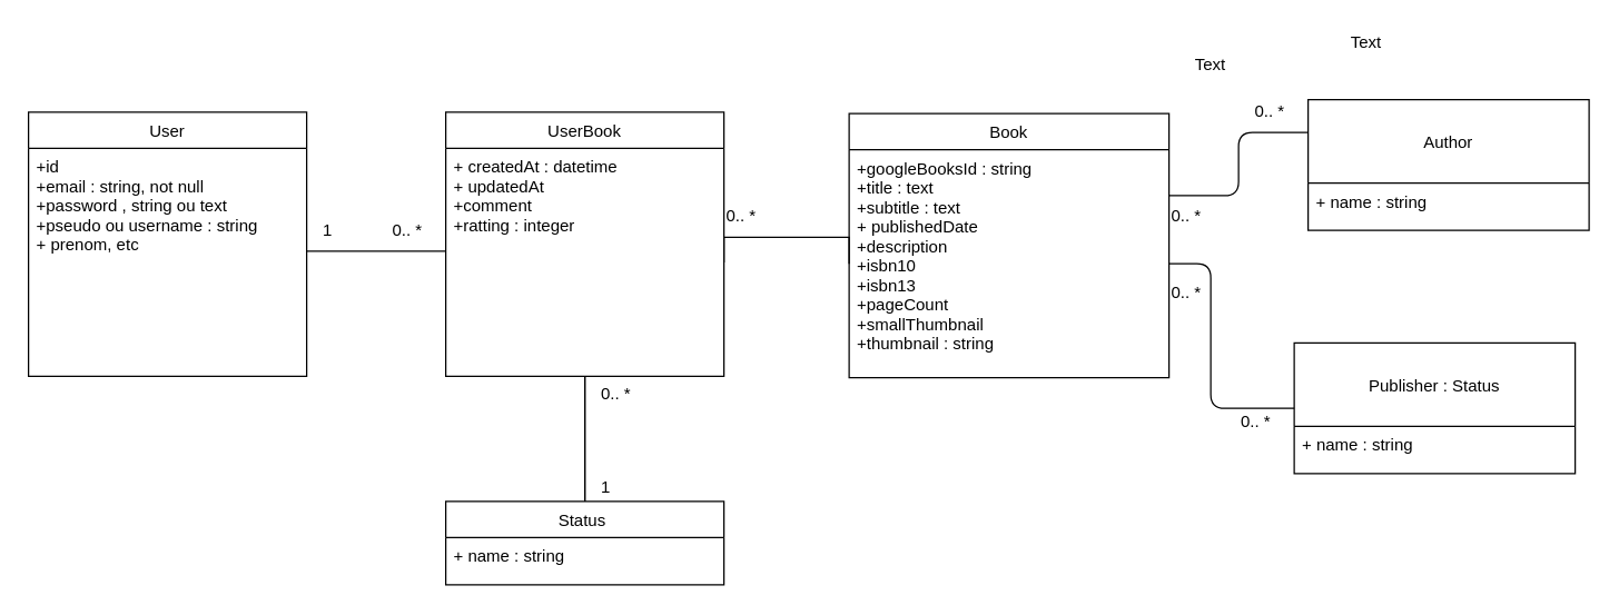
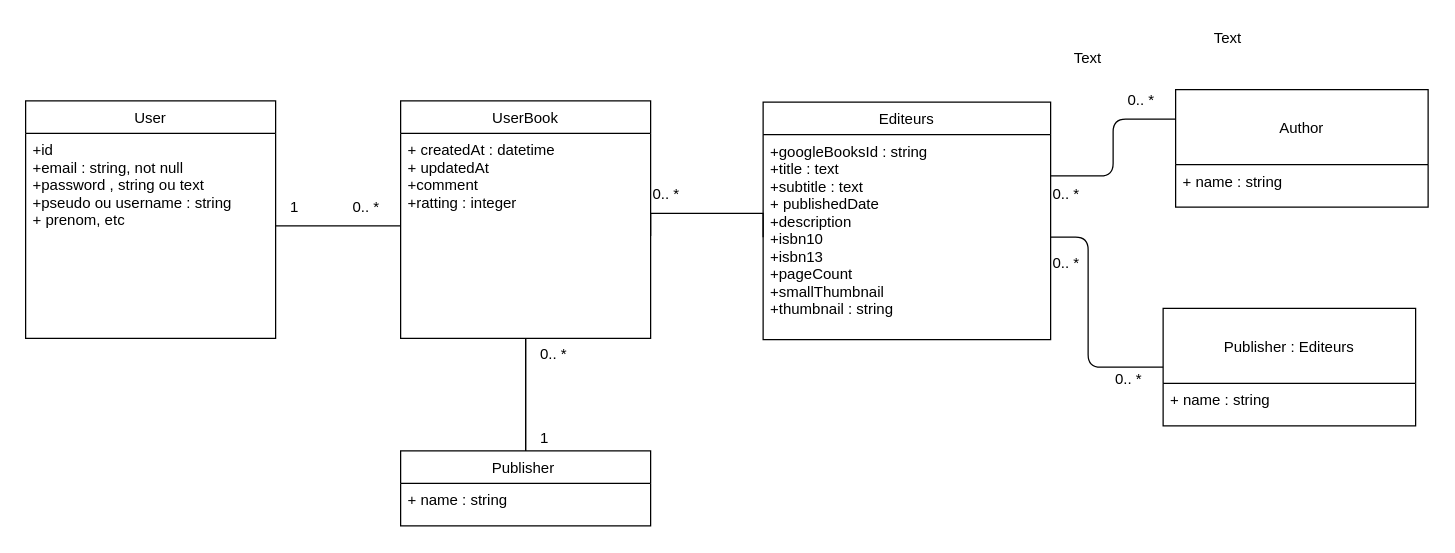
  <mxCell id="0" />
  <mxCell id="1" parent="0" />
  <mxCell id="2" value="User" style="swimlane;fontStyle=0;childLayout=stackLayout;horizontal=1;startSize=26;fillColor=none;horizontalStack=0;resizeParent=1;resizeParentMax=0;resizeLast=0;collapsible=1;marginBottom=0;" parent="1" vertex="1"><mxGeometry x="20" y="80" width="200" height="190" as="geometry" /></mxCell>
  <mxCell id="3" value="+id &#10;+email : string, not null&#10;+password , string ou text &#10;+pseudo ou username : string &#10;+ prenom, etc" style="text;strokeColor=none;fillColor=none;align=left;verticalAlign=top;spacingLeft=4;spacingRight=4;overflow=hidden;rotatable=0;points=[[0,0.5],[1,0.5]];portConstraint=eastwest;" parent="2" vertex="1"><mxGeometry y="26" width="200" height="164" as="geometry" /></mxCell>
  <mxCell id="4" value="UserBook" style="swimlane;fontStyle=0;childLayout=stackLayout;horizontal=1;startSize=26;fillColor=none;horizontalStack=0;resizeParent=1;resizeParentMax=0;resizeLast=0;collapsible=1;marginBottom=0;" parent="1" vertex="1"><mxGeometry x="320" y="80" width="200" height="190" as="geometry" /></mxCell>
  <mxCell id="5" value="+ createdAt : datetime &#10;+ updatedAt &#10;+comment &#10;+ratting : integer &#10;" style="text;strokeColor=none;fillColor=none;align=left;verticalAlign=top;spacingLeft=4;spacingRight=4;overflow=hidden;rotatable=0;points=[[0,0.5],[1,0.5]];portConstraint=eastwest;" parent="4" vertex="1"><mxGeometry y="26" width="200" height="164" as="geometry" /></mxCell>
- <mxCell id="6" value="Status " style="swimlane;fontStyle=0;childLayout=stackLayout;horizontal=1;startSize=26;fillColor=none;horizontalStack=0;resizeParent=1;resizeParentMax=0;resizeLast=0;collapsible=1;marginBottom=0;" parent="1" vertex="1"><mxGeometry x="320" y="360" width="200" height="60" as="geometry" /></mxCell>
+ <mxCell id="6" value="Publisher " style="swimlane;fontStyle=0;childLayout=stackLayout;horizontal=1;startSize=26;fillColor=none;horizontalStack=0;resizeParent=1;resizeParentMax=0;resizeLast=0;collapsible=1;marginBottom=0;" parent="1" vertex="1"><mxGeometry x="320" y="360" width="200" height="60" as="geometry" /></mxCell>
  <mxCell id="7" value="+ name : string " style="text;strokeColor=none;fillColor=none;align=left;verticalAlign=top;spacingLeft=4;spacingRight=4;overflow=hidden;rotatable=0;points=[[0,0.5],[1,0.5]];portConstraint=eastwest;" parent="6" vertex="1"><mxGeometry y="26" width="200" height="34" as="geometry" /></mxCell>
- <mxCell id="8" value="Book" style="swimlane;fontStyle=0;childLayout=stackLayout;horizontal=1;startSize=26;fillColor=none;horizontalStack=0;resizeParent=1;resizeParentMax=0;resizeLast=0;collapsible=1;marginBottom=0;" parent="1" vertex="1"><mxGeometry x="610" y="81" width="230" height="190" as="geometry" /></mxCell>
+ <mxCell id="8" value="Editeurs" style="swimlane;fontStyle=0;childLayout=stackLayout;horizontal=1;startSize=26;fillColor=none;horizontalStack=0;resizeParent=1;resizeParentMax=0;resizeLast=0;collapsible=1;marginBottom=0;" parent="1" vertex="1"><mxGeometry x="610" y="81" width="230" height="190" as="geometry" /></mxCell>
  <mxCell id="9" value="+googleBooksId : string  &#10;+title : text &#10;+subtitle : text &#10;+ publishedDate &#10;+description &#10;+isbn10&#10;+isbn13&#10;+pageCount&#10;+smallThumbnail&#10;+thumbnail : string " style="text;strokeColor=none;fillColor=none;align=left;verticalAlign=top;spacingLeft=4;spacingRight=4;overflow=hidden;rotatable=0;points=[[0,0.5],[1,0.5]];portConstraint=eastwest;" parent="8" vertex="1"><mxGeometry y="26" width="230" height="164" as="geometry" /></mxCell>
  <mxCell id="10" value="Author" style="swimlane;fontStyle=0;childLayout=stackLayout;horizontal=1;startSize=60;fillColor=none;horizontalStack=0;resizeParent=1;resizeParentMax=0;resizeLast=0;collapsible=1;marginBottom=0;" parent="1" vertex="1"><mxGeometry x="940" y="71" width="202" height="94" as="geometry" /></mxCell>
  <mxCell id="11" value="+ name : string " style="text;strokeColor=none;fillColor=none;align=left;verticalAlign=top;spacingLeft=4;spacingRight=4;overflow=hidden;rotatable=0;points=[[0,0.5],[1,0.5]];portConstraint=eastwest;" parent="10" vertex="1"><mxGeometry y="60" width="202" height="34" as="geometry" /></mxCell>
  <mxCell id="12" value="" style="endArrow=none;endFill=0;html=1;edgeStyle=orthogonalEdgeStyle;align=left;verticalAlign=top;" parent="1" edge="1"><mxGeometry x="-0.5" y="-30" relative="1" as="geometry"><mxPoint x="220" y="180" as="sourcePoint" /><mxPoint x="320" y="180" as="targetPoint" /><Array as="points"><mxPoint x="250" y="180" /><mxPoint x="250" y="180" /></Array><mxPoint as="offset" /></mxGeometry></mxCell>
  <mxCell id="13" value="" style="resizable=0;html=1;align=left;verticalAlign=bottom;labelBackgroundColor=#ffffff;fontSize=10;" parent="12" connectable="0" vertex="1"><mxGeometry x="-1" relative="1" as="geometry" /></mxCell>
  <mxCell id="14" value="1" style="text;html=1;resizable=0;points=[];autosize=1;align=left;verticalAlign=top;spacingTop=-4;" parent="1" vertex="1"><mxGeometry x="230" y="155" width="20" height="20" as="geometry" /></mxCell>
- <mxCell id="15" value="Publisher : Status" style="swimlane;fontStyle=0;childLayout=stackLayout;horizontal=1;startSize=60;fillColor=none;horizontalStack=0;resizeParent=1;resizeParentMax=0;resizeLast=0;collapsible=1;marginBottom=0;" parent="1" vertex="1"><mxGeometry x="930" y="246" width="202" height="94" as="geometry" /></mxCell>
+ <mxCell id="15" value="Publisher : Editeurs" style="swimlane;fontStyle=0;childLayout=stackLayout;horizontal=1;startSize=60;fillColor=none;horizontalStack=0;resizeParent=1;resizeParentMax=0;resizeLast=0;collapsible=1;marginBottom=0;" parent="1" vertex="1"><mxGeometry x="930" y="246" width="202" height="94" as="geometry" /></mxCell>
  <mxCell id="16" value="+ name : string " style="text;strokeColor=none;fillColor=none;align=left;verticalAlign=top;spacingLeft=4;spacingRight=4;overflow=hidden;rotatable=0;points=[[0,0.5],[1,0.5]];portConstraint=eastwest;" parent="15" vertex="1"><mxGeometry y="60" width="202" height="34" as="geometry" /></mxCell>
  <mxCell id="17" value="0.. *" style="text;html=1;resizable=0;points=[];autosize=1;align=left;verticalAlign=top;spacingTop=-4;" parent="1" vertex="1"><mxGeometry x="280" y="155" width="40" height="20" as="geometry" /></mxCell>
  <mxCell id="18" value="0.. *" style="text;html=1;resizable=0;points=[];autosize=1;align=left;verticalAlign=top;spacingTop=-4;" parent="1" vertex="1"><mxGeometry x="520" y="145" width="40" height="20" as="geometry" /></mxCell>
  <mxCell id="19" value="" style="edgeStyle=orthogonalEdgeStyle;rounded=0;orthogonalLoop=1;jettySize=auto;html=1;endArrow=none;endFill=0;entryX=1;entryY=0.5;entryDx=0;entryDy=0;exitX=0;exitY=0.5;exitDx=0;exitDy=0;" parent="1" source="9" target="5" edge="1"><mxGeometry relative="1" as="geometry"><Array as="points"><mxPoint x="610" y="170" /><mxPoint x="520" y="170" /></Array></mxGeometry></mxCell>
  <mxCell id="20" value="1" style="text;html=1;resizable=0;points=[];autosize=1;align=left;verticalAlign=top;spacingTop=-4;" parent="1" vertex="1"><mxGeometry x="430" y="340" width="20" height="20" as="geometry" /></mxCell>
  <mxCell id="21" value="" style="endArrow=none;endFill=0;html=1;edgeStyle=orthogonalEdgeStyle;align=left;verticalAlign=top;entryX=0.5;entryY=0;entryDx=0;entryDy=0;" parent="1" source="5" target="6" edge="1"><mxGeometry x="-0.5" y="-30" relative="1" as="geometry"><mxPoint x="389.5" y="314.5" as="sourcePoint" /><mxPoint x="489.5" y="314.5" as="targetPoint" /><Array as="points"><mxPoint x="420" y="316" /><mxPoint x="420" y="316" /></Array><mxPoint as="offset" /></mxGeometry></mxCell>
  <mxCell id="22" value="" style="resizable=0;html=1;align=left;verticalAlign=bottom;labelBackgroundColor=#ffffff;fontSize=10;" parent="21" connectable="0" vertex="1"><mxGeometry x="-1" relative="1" as="geometry" /></mxCell>
  <mxCell id="23" value="0.. *" style="text;html=1;resizable=0;points=[];autosize=1;align=left;verticalAlign=top;spacingTop=-4;" parent="1" vertex="1"><mxGeometry x="430" y="273" width="40" height="20" as="geometry" /></mxCell>
  <mxCell id="24" value="" style="endArrow=none;endFill=0;html=1;edgeStyle=orthogonalEdgeStyle;align=left;verticalAlign=top;entryX=0.5;entryY=0;entryDx=0;entryDy=0;" parent="1" source="5" target="6" edge="1"><mxGeometry x="-0.5" y="-30" relative="1" as="geometry"><mxPoint x="419.667" y="270" as="sourcePoint" /><mxPoint x="419.667" y="359.667" as="targetPoint" /><Array as="points"><mxPoint x="420" y="290" /><mxPoint x="420" y="290" /></Array><mxPoint as="offset" /></mxGeometry></mxCell>
  <mxCell id="25" value="" style="resizable=0;html=1;align=left;verticalAlign=bottom;labelBackgroundColor=#ffffff;fontSize=10;" parent="24" connectable="0" vertex="1"><mxGeometry x="-1" relative="1" as="geometry" /></mxCell>
  <mxCell id="26" value="" style="endArrow=none;endFill=0;html=1;edgeStyle=orthogonalEdgeStyle;align=left;verticalAlign=top;exitX=0;exitY=0.25;exitDx=0;exitDy=0;" parent="1" source="10" target="9" edge="1"><mxGeometry x="-0.5" y="-30" relative="1" as="geometry"><mxPoint x="939" y="392.5" as="sourcePoint" /><mxPoint x="939" y="482.167" as="targetPoint" /><Array as="points"><mxPoint x="890" y="94" /><mxPoint x="890" y="140" /></Array><mxPoint as="offset" /></mxGeometry></mxCell>
  <mxCell id="27" value="" style="resizable=0;html=1;align=left;verticalAlign=bottom;labelBackgroundColor=#ffffff;fontSize=10;" parent="26" connectable="0" vertex="1"><mxGeometry x="-1" relative="1" as="geometry" /></mxCell>
  <mxCell id="28" value="0.. *" style="text;html=1;resizable=0;points=[];autosize=1;align=left;verticalAlign=top;spacingTop=-4;" parent="1" vertex="1"><mxGeometry x="900" y="70" width="40" height="20" as="geometry" /></mxCell>
  <mxCell id="29" value="0.. *" style="text;html=1;resizable=0;points=[];autosize=1;align=left;verticalAlign=top;spacingTop=-4;" parent="1" vertex="1"><mxGeometry x="840" y="145" width="40" height="20" as="geometry" /></mxCell>
  <mxCell id="30" value="" style="endArrow=none;endFill=0;html=1;edgeStyle=orthogonalEdgeStyle;align=left;verticalAlign=top;entryX=1;entryY=0.5;entryDx=0;entryDy=0;exitX=0;exitY=0.5;exitDx=0;exitDy=0;" parent="1" source="15" target="9" edge="1"><mxGeometry x="-0.5" y="-30" relative="1" as="geometry"><mxPoint x="890" y="293" as="sourcePoint" /><mxPoint x="429.667" y="369.667" as="targetPoint" /><Array as="points"><mxPoint x="870" y="293" /><mxPoint x="870" y="189" /></Array><mxPoint as="offset" /></mxGeometry></mxCell>
  <mxCell id="31" value="" style="resizable=0;html=1;align=left;verticalAlign=bottom;labelBackgroundColor=#ffffff;fontSize=10;" parent="30" connectable="0" vertex="1"><mxGeometry x="-1" relative="1" as="geometry" /></mxCell>
  <mxCell id="32" value="0.. *" style="text;html=1;resizable=0;points=[];autosize=1;align=left;verticalAlign=top;spacingTop=-4;" parent="1" vertex="1"><mxGeometry x="840" y="200" width="40" height="20" as="geometry" /></mxCell>
  <mxCell id="33" value="0.. *" style="text;html=1;resizable=0;points=[];autosize=1;align=left;verticalAlign=top;spacingTop=-4;" parent="1" vertex="1"><mxGeometry x="890" y="293" width="40" height="20" as="geometry" /></mxCell>
  <mxCell id="34" value="Text" style="text;html=1;resizable=0;points=[];autosize=1;align=left;verticalAlign=top;spacingTop=-4;" vertex="1" parent="1"><mxGeometry x="857" y="36" width="40" height="20" as="geometry" /></mxCell>
  <mxCell id="35" value="Text" style="text;html=1;resizable=0;points=[];autosize=1;align=left;verticalAlign=top;spacingTop=-4;" vertex="1" parent="1"><mxGeometry x="969" y="20" width="40" height="20" as="geometry" /></mxCell>
